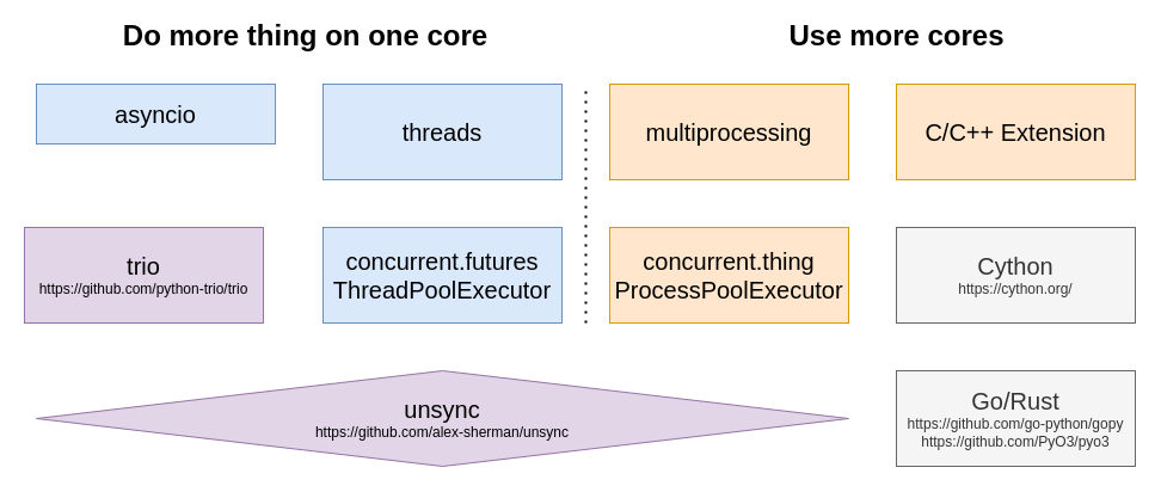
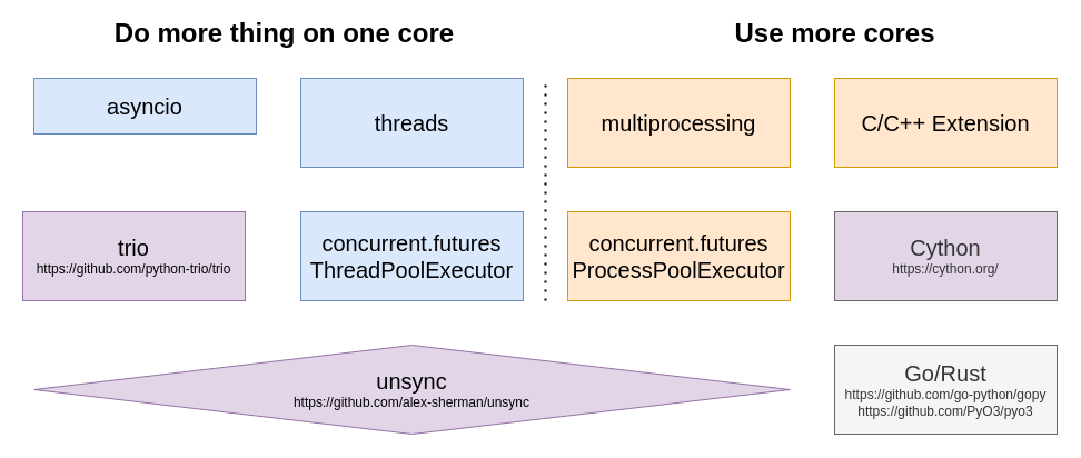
  <mxCell id="0" />
  <mxCell id="1" parent="0" />
  <mxCell id="2" value="&lt;font style=&quot;font-size: 20px&quot;&gt;asyncio&lt;/font&gt;" style="whiteSpace=wrap;html=1;fillColor=#dae8fc;strokeColor=#6c8ebf;" parent="1" vertex="1"><mxGeometry x="30" y="70" width="200" height="50" as="geometry" /></mxCell>
  <mxCell id="3" value="&lt;font style=&quot;font-size: 20px&quot;&gt;threads&lt;/font&gt;" style="whiteSpace=wrap;html=1;fillColor=#dae8fc;strokeColor=#6c8ebf;" parent="1" vertex="1"><mxGeometry x="270" y="70" width="200" height="80" as="geometry" /></mxCell>
  <mxCell id="4" value="&lt;font style=&quot;font-size: 20px&quot;&gt;multiprocessing&lt;/font&gt;" style="whiteSpace=wrap;html=1;fillColor=#ffe6cc;strokeColor=#d79b00;" parent="1" vertex="1"><mxGeometry x="510" y="70" width="200" height="80" as="geometry" /></mxCell>
  <mxCell id="5" value="&lt;font style=&quot;font-size: 20px&quot;&gt;concurrent.futures&lt;br&gt;ThreadPoolExecutor&lt;/font&gt;" style="whiteSpace=wrap;html=1;fillColor=#dae8fc;strokeColor=#6c8ebf;" parent="1" vertex="1"><mxGeometry x="270" y="190" width="200" height="80" as="geometry" /></mxCell>
- <mxCell id="6" value="&lt;font style=&quot;font-size: 20px&quot;&gt;concurrent.thing&lt;br&gt;ProcessPoolExecutor&lt;/font&gt;" style="whiteSpace=wrap;html=1;fillColor=#ffe6cc;strokeColor=#d79b00;" parent="1" vertex="1"><mxGeometry x="510" y="190" width="200" height="80" as="geometry" /></mxCell>
+ <mxCell id="6" value="&lt;font style=&quot;font-size: 20px&quot;&gt;concurrent.futures&lt;br&gt;ProcessPoolExecutor&lt;/font&gt;" style="whiteSpace=wrap;html=1;fillColor=#ffe6cc;strokeColor=#d79b00;" parent="1" vertex="1"><mxGeometry x="510" y="190" width="200" height="80" as="geometry" /></mxCell>
  <mxCell id="7" value="" style="endArrow=none;dashed=1;html=1;dashPattern=1 3;strokeWidth=2;" parent="1" edge="1"><mxGeometry width="50" height="50" relative="1" as="geometry"><mxPoint x="490" y="270" as="sourcePoint" /><mxPoint x="490" y="70" as="targetPoint" /></mxGeometry></mxCell>
  <mxCell id="8" value="&lt;font&gt;&lt;span style=&quot;font-size: 20px&quot;&gt;trio&lt;/span&gt;&lt;br&gt;&lt;font style=&quot;font-size: 12px&quot;&gt;https://github.com/python-trio/trio&lt;/font&gt;&lt;/font&gt;" style="whiteSpace=wrap;html=1;fillColor=#e1d5e7;strokeColor=#9673a6;" parent="1" vertex="1"><mxGeometry x="20" y="190" width="200" height="80" as="geometry" /></mxCell>
  <mxCell id="9" value="&lt;font&gt;&lt;span style=&quot;font-size: 20px&quot;&gt;unsync&lt;/span&gt;&lt;br&gt;&lt;font style=&quot;font-size: 12px&quot;&gt;https://github.com/alex-sherman/unsync&lt;/font&gt;&lt;/font&gt;" style="rhombus;whiteSpace=wrap;html=1;fillColor=#e1d5e7;strokeColor=#9673a6;" parent="1" vertex="1"><mxGeometry x="30" y="310" width="680" height="80" as="geometry" /></mxCell>
- <mxCell id="10" value="&lt;span style=&quot;font-size: 20px&quot;&gt;Cython&lt;/span&gt;&lt;br&gt;&lt;font style=&quot;font-size: 12px&quot;&gt;https://cython.org/&lt;/font&gt;" style="whiteSpace=wrap;html=1;fillColor=#f5f5f5;strokeColor=#666666;fontColor=#333333;" parent="1" vertex="1"><mxGeometry x="750" y="190" width="200" height="80" as="geometry" /></mxCell>
+ <mxCell id="10" value="&lt;span style=&quot;font-size: 20px&quot;&gt;Cython&lt;/span&gt;&lt;br&gt;&lt;font style=&quot;font-size: 12px&quot;&gt;https://cython.org/&lt;/font&gt;" style="whiteSpace=wrap;html=1;fillColor=#e1d5e7;strokeColor=#666666;fontColor=#333333;" parent="1" vertex="1"><mxGeometry x="750" y="190" width="200" height="80" as="geometry" /></mxCell>
  <mxCell id="11" value="&lt;font style=&quot;font-size: 24px&quot;&gt;&lt;b&gt;Do more thing on one core&lt;/b&gt;&lt;/font&gt;" style="text;html=1;align=center;verticalAlign=middle;resizable=0;points=[];autosize=1;strokeColor=none;" parent="1" vertex="1"><mxGeometry x="95" y="20" width="320" height="20" as="geometry" /></mxCell>
  <mxCell id="12" value="&lt;b&gt;&lt;font style=&quot;font-size: 24px&quot;&gt;Use more cores&lt;/font&gt;&lt;/b&gt;" style="text;html=1;align=center;verticalAlign=middle;resizable=0;points=[];autosize=1;strokeColor=none;" parent="1" vertex="1"><mxGeometry x="650" y="20" width="200" height="20" as="geometry" /></mxCell>
  <mxCell id="13" value="&lt;span style=&quot;font-size: 20px&quot;&gt;Go/&lt;/span&gt;&lt;span style=&quot;font-size: 20px&quot;&gt;Rust&lt;/span&gt;&lt;br&gt;&lt;font style=&quot;font-size: 12px&quot;&gt;https://github.com/go-python/gopy&lt;br&gt;https://github.com/PyO3/pyo3&lt;br&gt;&lt;/font&gt;" style="whiteSpace=wrap;html=1;fillColor=#f5f5f5;strokeColor=#666666;fontColor=#333333;" parent="1" vertex="1"><mxGeometry x="750" y="310" width="200" height="80" as="geometry" /></mxCell>
  <mxCell id="14" value="&lt;font style=&quot;font-size: 20px&quot;&gt;C/C++ Extension&lt;/font&gt;" style="whiteSpace=wrap;html=1;fillColor=#ffe6cc;strokeColor=#d79b00;" parent="1" vertex="1"><mxGeometry x="750" y="70" width="200" height="80" as="geometry" /></mxCell>
